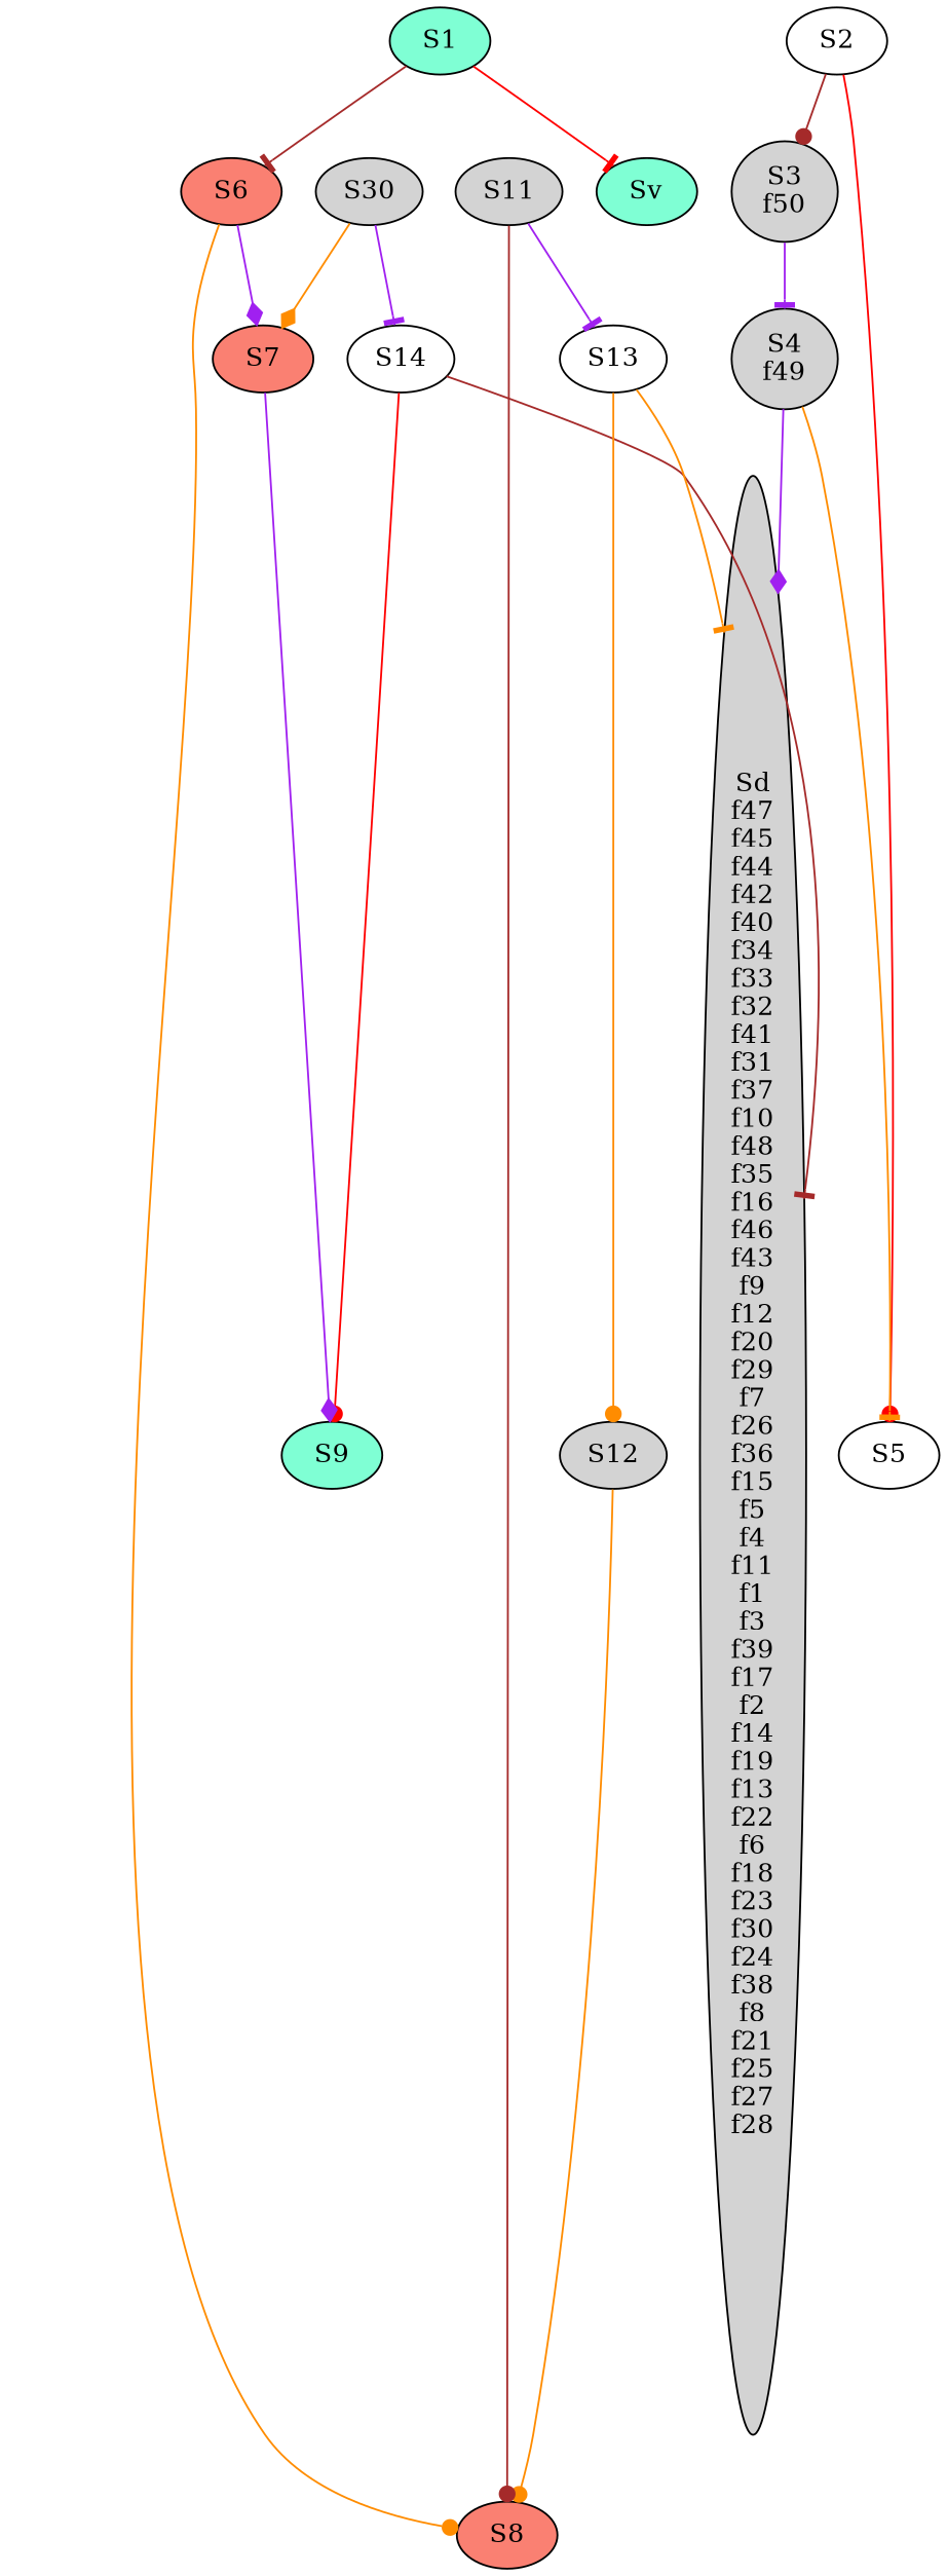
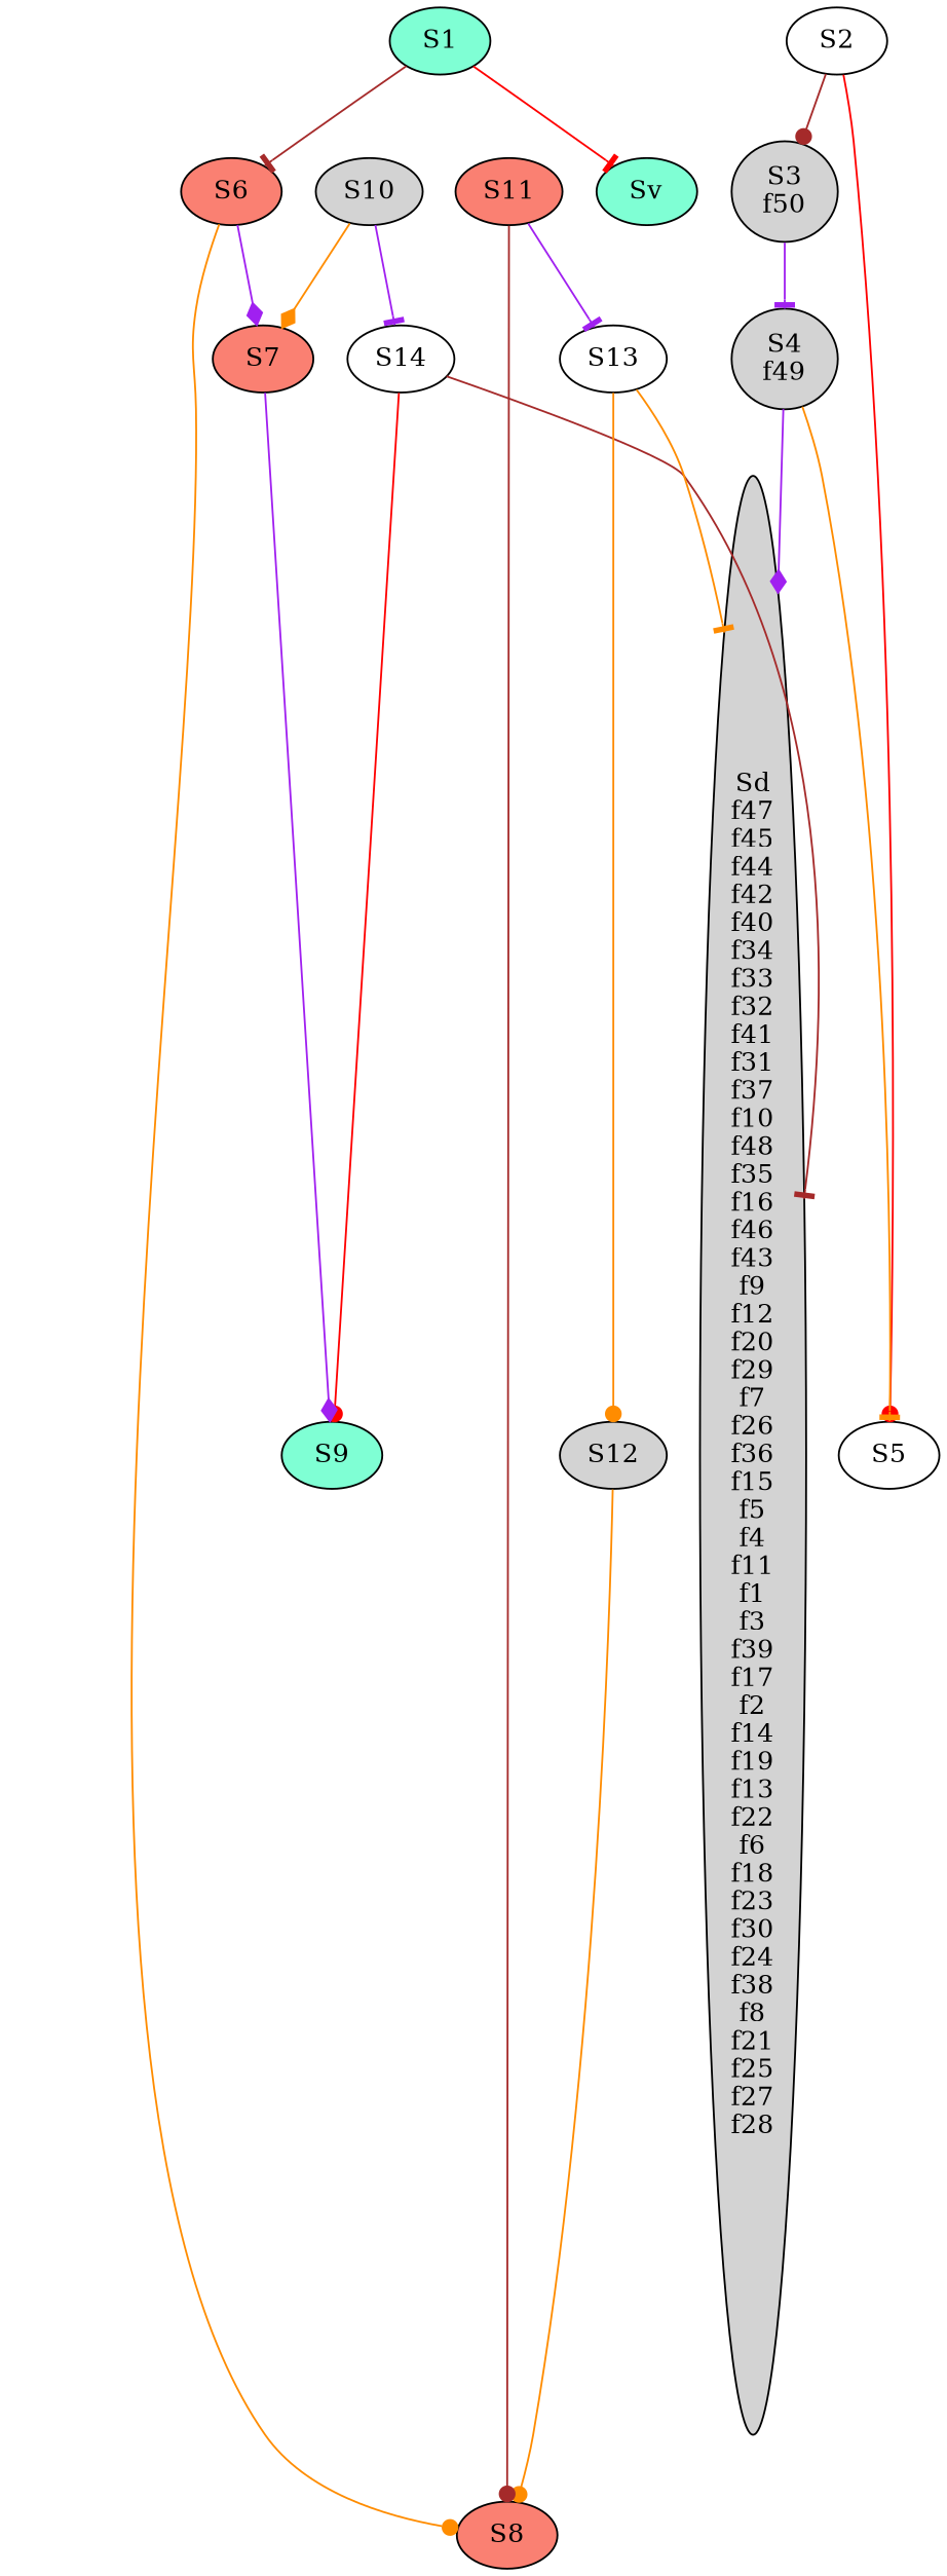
  digraph {
    node [fillcolor=lightgrey style=filled]
    edge [arrowhead=tee color=darkorange]
    n1 [fillcolor=white label=S14]
    n2 [fillcolor=aquamarine label=S9]
    n3 [label="Sd\nf47\nf45\nf44\nf42\nf40\nf34\nf33\nf32\nf41\nf31\nf37\nf10\nf48\nf35\nf16\nf46\nf43\nf9\nf12\nf20\nf29\nf7\nf26\nf36\nf15\nf5\nf4\nf11\nf1\nf3\nf39\nf17\nf2\nf14\nf19\nf13\nf22\nf6\nf18\nf23\nf30\nf24\nf38\nf8\nf21\nf25\nf27\nf28"]
    n4 [fillcolor=white label=S13]
    n5 [label=S12]
    n6 [fillcolor=salmon label=S6]
    n7 [fillcolor=salmon label=S7]
    n8 [fillcolor=salmon label=S8]
    n9 [fillcolor=white label=S2]
    n10 [label="S3\nf50"]
    n11 [fillcolor=white label=S5]
    n12 [label="S4\nf49"]
    n13 [fillcolor=aquamarine label=S1]
    n14 [fillcolor=aquamarine label=Sv]
-   n15 [label=S30]
-   n16 [label=S11]
+   n15 [label=S10]
+   n16 [fillcolor=salmon label=S11]
    n1 -> n2 [arrowhead=dot color=red]
    n1 -> n3 [color=brown]
    n4 -> n3
    n4 -> n5 [arrowhead=dot]
    n5 -> n8 [arrowhead=dot]
    n6 -> n7 [arrowhead=diamond color=purple]
    n6 -> n8 [arrowhead=dot]
    n7 -> n2 [arrowhead=diamond color=purple]
    n9 -> n10 [arrowhead=dot color=brown]
    n9 -> n11 [arrowhead=dot color=red]
    n10 -> n12 [color=purple]
    n12 -> n3 [arrowhead=diamond color=purple]
    n12 -> n11
    n13 -> n6 [color=brown]
    n13 -> n14 [color=red]
    n15 -> n1 [color=purple]
    n15 -> n7 [arrowhead=diamond]
    n16 -> n4 [color=purple]
    n16 -> n8 [arrowhead=dot color=brown]
  }
